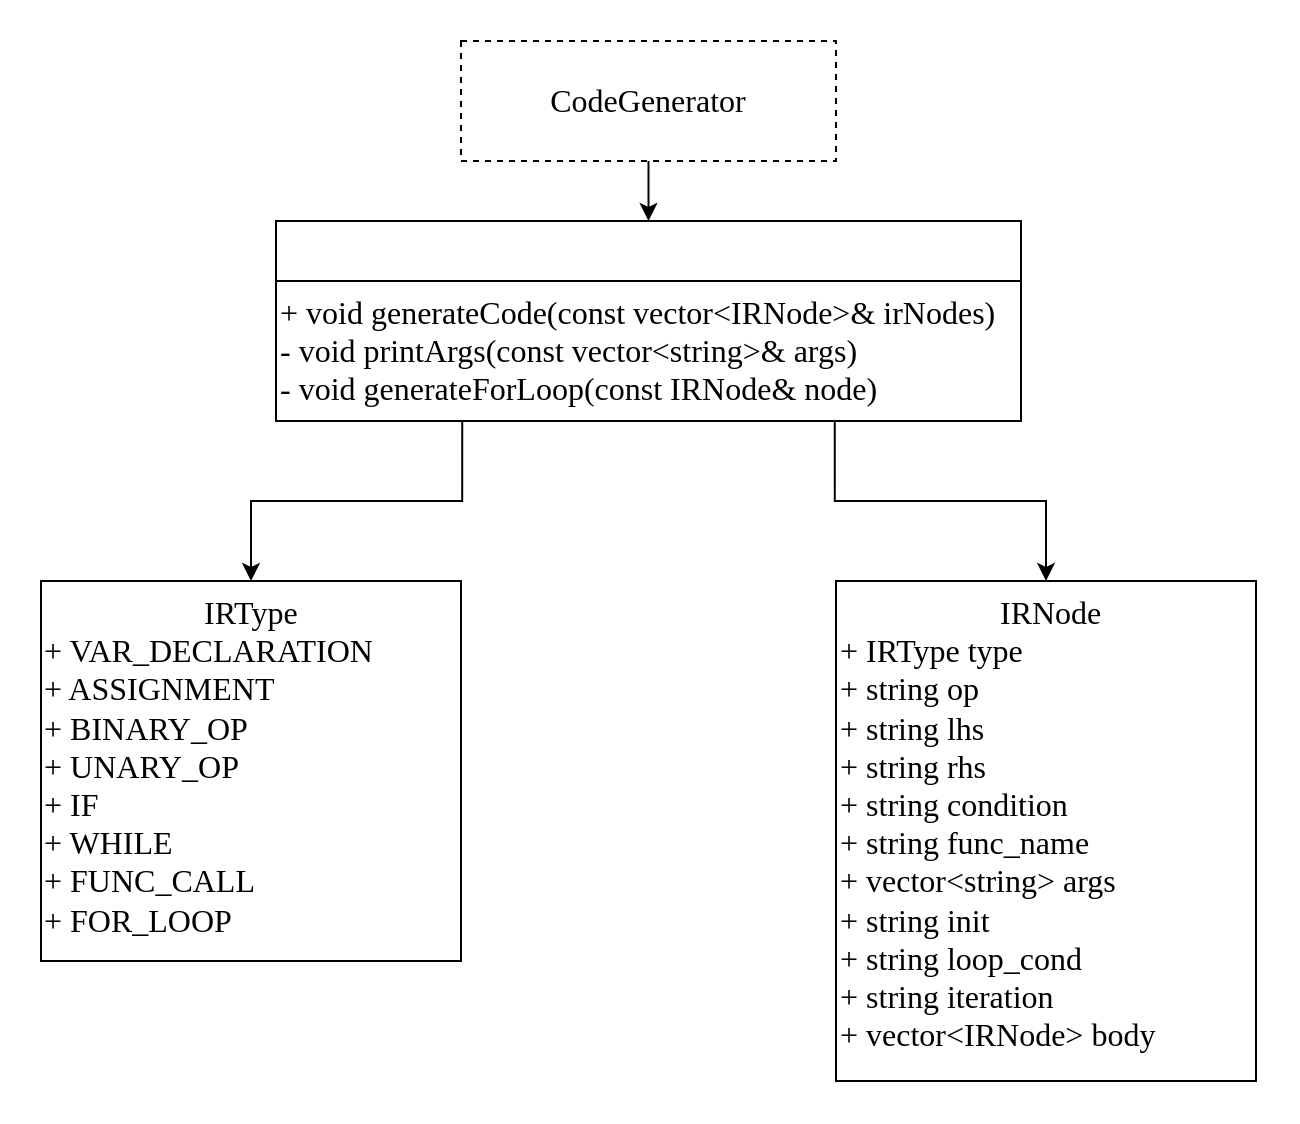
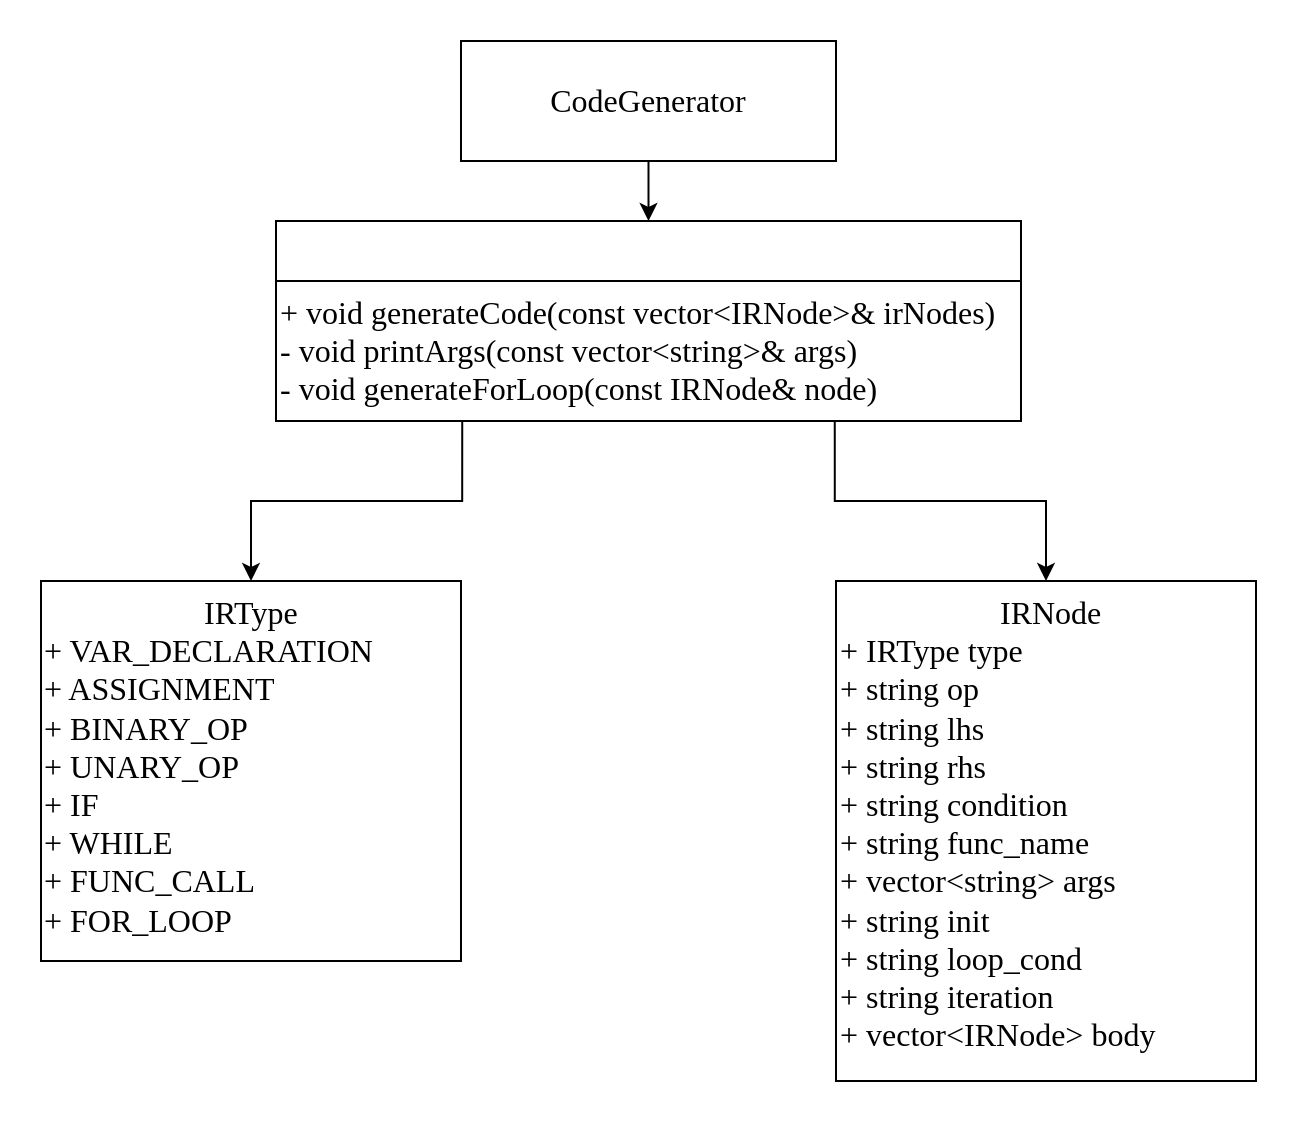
  <mxCell id="0" />
  <mxCell id="1" parent="0" />
  <mxCell id="2" style="edgeStyle=orthogonalEdgeStyle;rounded=0;orthogonalLoop=1;jettySize=auto;html=1;exitX=0.5;exitY=1;exitDx=0;exitDy=0;entryX=0.5;entryY=0;entryDx=0;entryDy=0;" edge="1" parent="1" source="3" target="4"><mxGeometry relative="1" as="geometry" /></mxCell>
- <mxCell id="3" value="&lt;div&gt;CodeGenerator&lt;/div&gt;" style="rounded=0;whiteSpace=wrap;html=1;spacing=2;fontSize=16;fontFamily=Times New Roman;dashed=1;" vertex="1" parent="1"><mxGeometry x="230" y="20" width="187.5" height="60" as="geometry" /></mxCell>
+ <mxCell id="3" value="&lt;div&gt;CodeGenerator&lt;/div&gt;" style="rounded=0;whiteSpace=wrap;html=1;spacing=2;fontSize=16;fontFamily=Times New Roman;" vertex="1" parent="1"><mxGeometry x="230" y="20" width="187.5" height="60" as="geometry" /></mxCell>
  <mxCell id="4" value="&lt;div&gt;&lt;div&gt;&lt;div&gt;&lt;div&gt;&lt;br&gt;&lt;/div&gt;&lt;/div&gt;&lt;/div&gt;&lt;/div&gt;" style="rounded=0;whiteSpace=wrap;html=1;align=left;verticalAlign=top;fontSize=16;fontFamily=Times New Roman;" vertex="1" parent="1"><mxGeometry x="137.5" y="110" width="372.5" height="30" as="geometry" /></mxCell>
  <mxCell id="5" style="edgeStyle=orthogonalEdgeStyle;rounded=0;orthogonalLoop=1;jettySize=auto;html=1;exitX=0.25;exitY=1;exitDx=0;exitDy=0;entryX=0.5;entryY=0;entryDx=0;entryDy=0;" edge="1" parent="1" source="7" target="8"><mxGeometry relative="1" as="geometry" /></mxCell>
  <mxCell id="6" style="edgeStyle=orthogonalEdgeStyle;rounded=0;orthogonalLoop=1;jettySize=auto;html=1;exitX=0.75;exitY=1;exitDx=0;exitDy=0;entryX=0.5;entryY=0;entryDx=0;entryDy=0;" edge="1" parent="1" source="7" target="9"><mxGeometry relative="1" as="geometry" /></mxCell>
  <mxCell id="7" value="&lt;div&gt;+ void generateCode(const vector&amp;lt;IRNode&amp;gt;&amp;amp; irNodes)&lt;/div&gt;&lt;div&gt;- void printArgs(const vector&amp;lt;string&amp;gt;&amp;amp; args)&lt;/div&gt;&lt;div&gt;- void generateForLoop(const IRNode&amp;amp; node)&lt;/div&gt;&lt;div&gt;&lt;br&gt;&lt;/div&gt;" style="rounded=0;whiteSpace=wrap;html=1;align=left;verticalAlign=top;fontSize=16;fontFamily=Times New Roman;" vertex="1" parent="1"><mxGeometry x="137.5" y="140" width="372.5" height="70" as="geometry" /></mxCell>
  <mxCell id="8" value="&lt;div&gt;&amp;nbsp; &amp;nbsp; &amp;nbsp;&lt;span style=&quot;white-space: pre;&quot;&gt;&#09;&lt;/span&gt;&lt;span style=&quot;white-space: pre;&quot;&gt;&#09;&lt;/span&gt;&amp;nbsp; &amp;nbsp; IRType&lt;/div&gt;&lt;div&gt;&lt;div&gt;+ VAR_DECLARATION&lt;/div&gt;&lt;div&gt;+ ASSIGNMENT&lt;/div&gt;&lt;div&gt;+ BINARY_OP&lt;/div&gt;&lt;div&gt;+ UNARY_OP&lt;/div&gt;&lt;div&gt;+ IF&lt;/div&gt;&lt;div&gt;+ WHILE&lt;/div&gt;&lt;div&gt;+ FUNC_CALL&lt;/div&gt;&lt;div&gt;+ FOR_LOOP&lt;/div&gt;&lt;/div&gt;" style="rounded=0;whiteSpace=wrap;html=1;align=left;verticalAlign=top;fontSize=16;fontFamily=Times New Roman;" vertex="1" parent="1"><mxGeometry x="20" y="290" width="210" height="190" as="geometry" /></mxCell>
  <mxCell id="9" value="&lt;div&gt;&amp;nbsp; &amp;nbsp; &amp;nbsp;&lt;span style=&quot;white-space: pre;&quot;&gt;&#09;&lt;/span&gt;&lt;span style=&quot;white-space: pre;&quot;&gt;&#09;&lt;/span&gt;&amp;nbsp; &amp;nbsp; IRNode&lt;/div&gt;&lt;div&gt;&lt;div&gt;+ IRType type&lt;/div&gt;&lt;div&gt;+ string op&lt;/div&gt;&lt;div&gt;+ string lhs&lt;/div&gt;&lt;div&gt;+ string rhs&lt;/div&gt;&lt;div&gt;+ string condition&lt;/div&gt;&lt;div&gt;+ string func_name&lt;/div&gt;&lt;div&gt;+ vector&amp;lt;string&amp;gt; args&lt;/div&gt;&lt;div&gt;+ string init&lt;/div&gt;&lt;div&gt;+ string loop_cond&lt;/div&gt;&lt;div&gt;+ string iteration&lt;/div&gt;&lt;div&gt;+ vector&amp;lt;IRNode&amp;gt; body&lt;/div&gt;&lt;/div&gt;" style="rounded=0;whiteSpace=wrap;html=1;align=left;verticalAlign=top;fontSize=16;fontFamily=Times New Roman;" vertex="1" parent="1"><mxGeometry x="417.5" y="290" width="210" height="250" as="geometry" /></mxCell>
